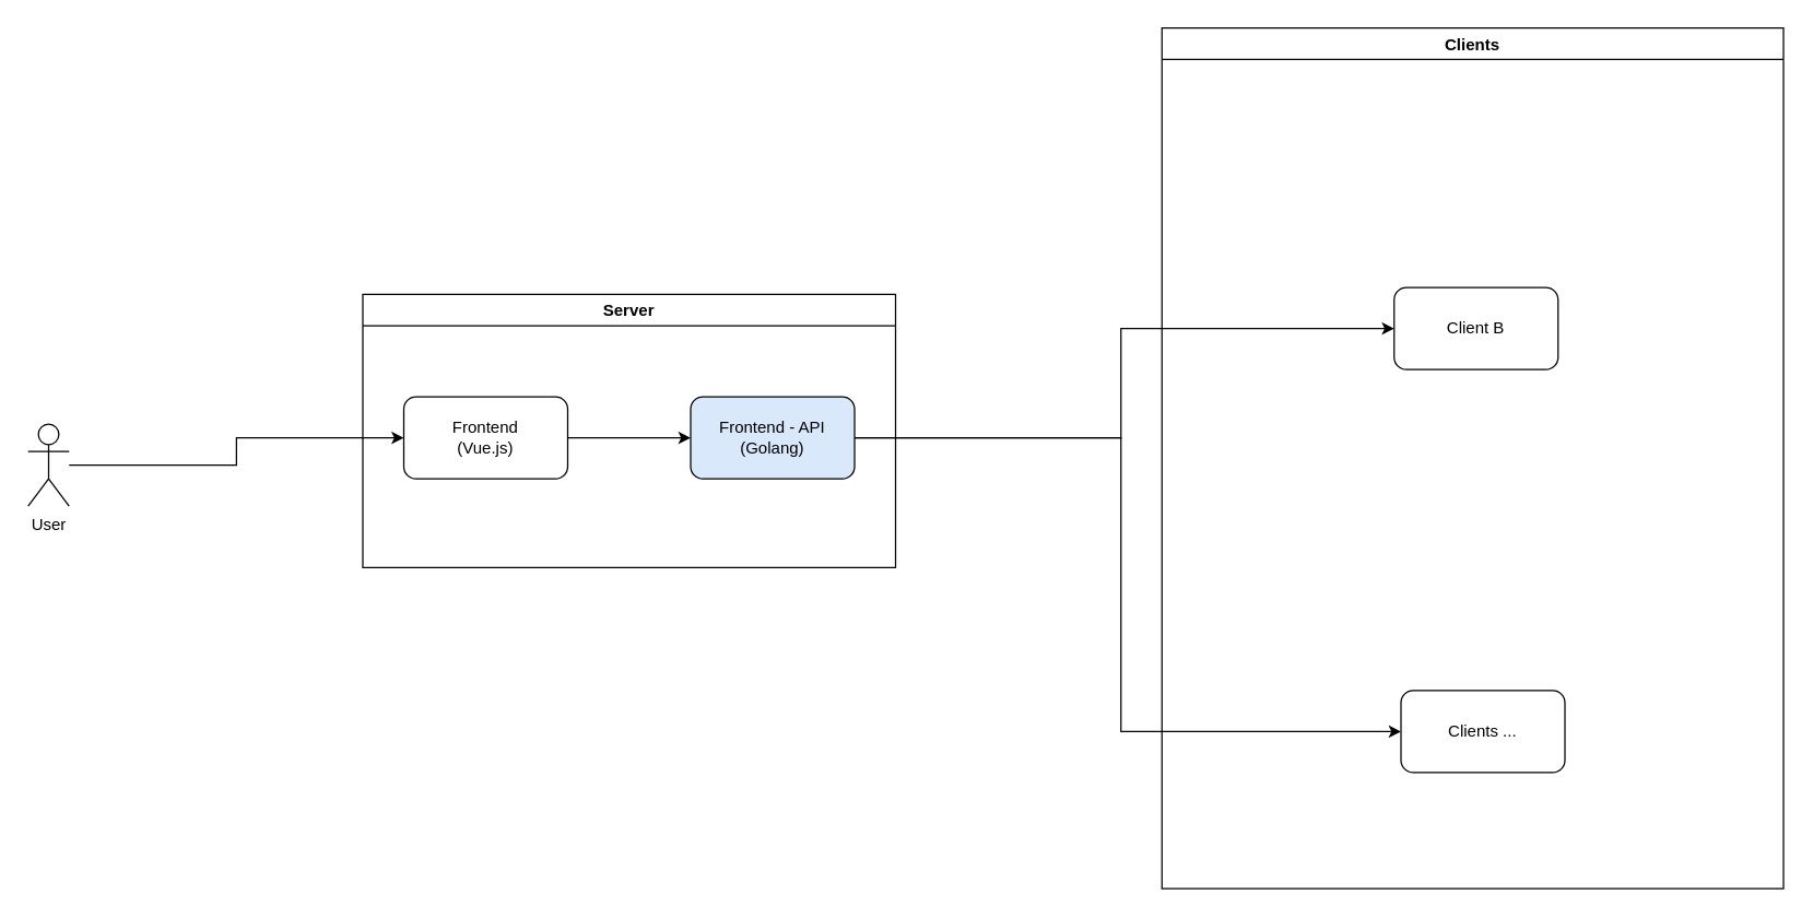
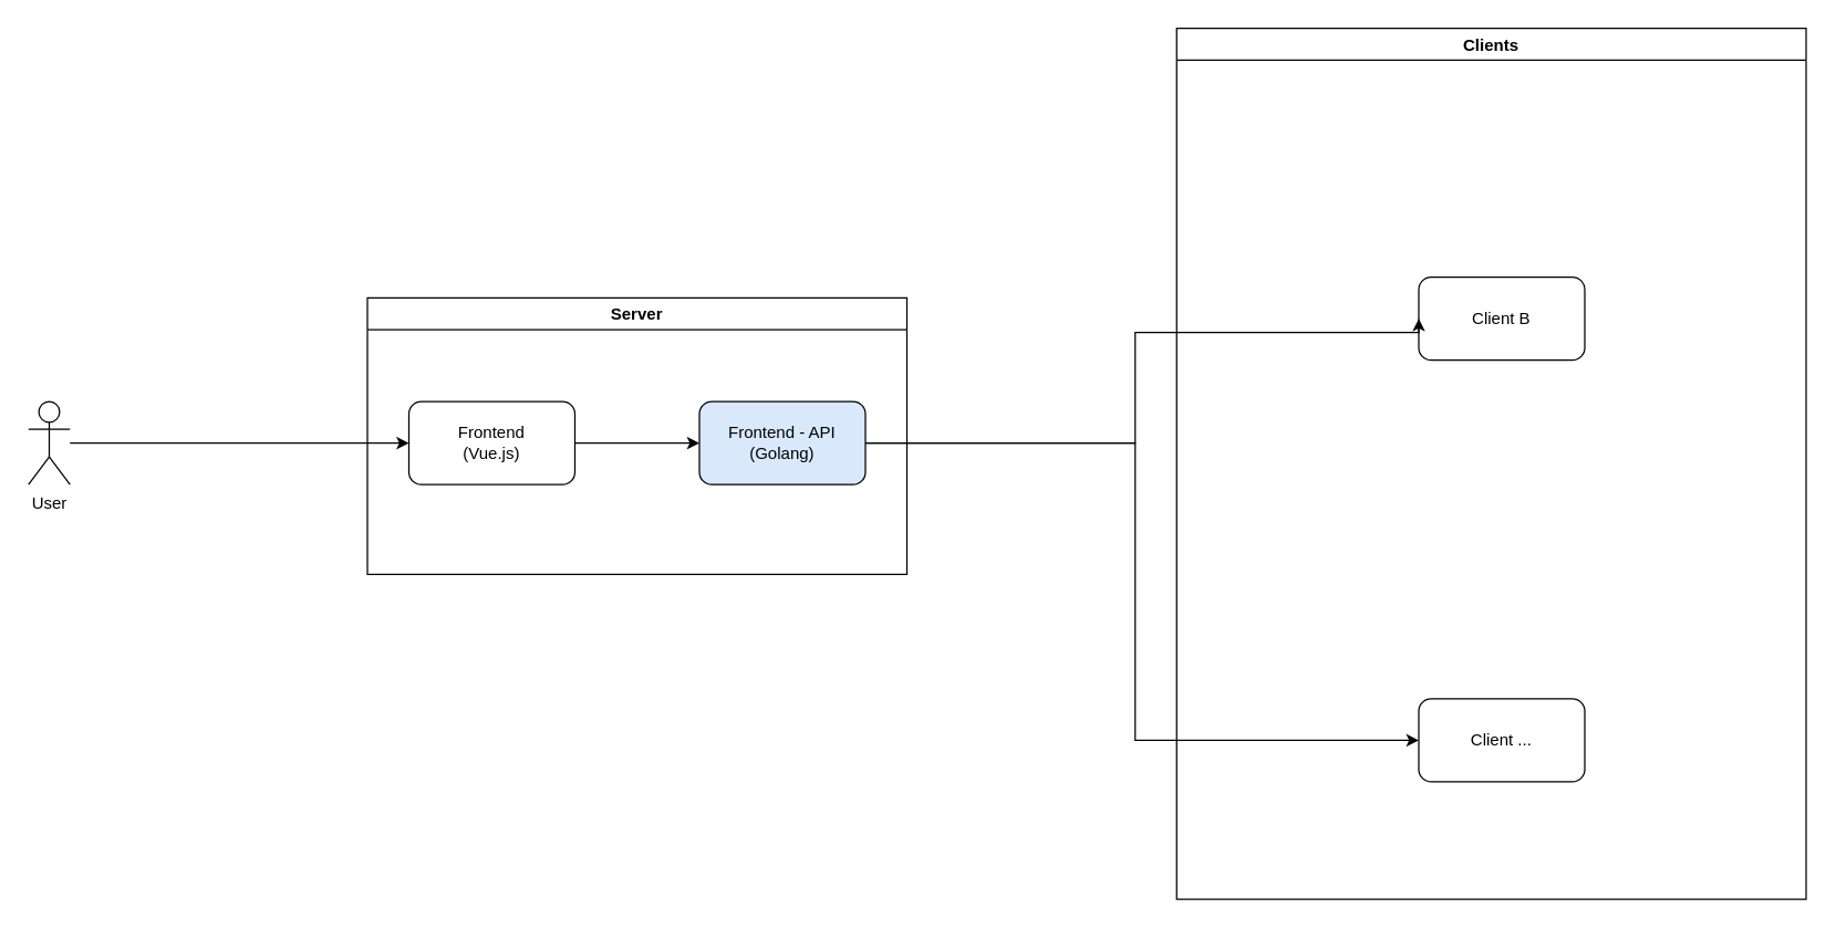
  <mxCell id="0" />
  <mxCell id="1" parent="0" />
  <mxCell id="2" style="edgeStyle=orthogonalEdgeStyle;rounded=0;orthogonalLoop=1;jettySize=auto;html=1;entryX=0;entryY=0.5;entryDx=0;entryDy=0;" edge="1" parent="1" source="3" target="5"><mxGeometry relative="1" as="geometry" /></mxCell>
- <mxCell id="3" value="User" style="shape=umlActor;verticalLabelPosition=bottom;verticalAlign=top;html=1;outlineConnect=0;" vertex="1" parent="1"><mxGeometry x="20" y="310" width="30" height="60" as="geometry" /></mxCell>
+ <mxCell id="3" value="User" style="shape=umlActor;verticalLabelPosition=bottom;verticalAlign=top;html=1;outlineConnect=0;" vertex="1" parent="1"><mxGeometry x="20" y="290" width="30" height="60" as="geometry" /></mxCell>
  <mxCell id="4" value="Server" style="swimlane;" vertex="1" parent="1"><mxGeometry x="265" y="215" width="390" height="200" as="geometry" /></mxCell>
  <mxCell id="5" value="Frontend&lt;br&gt;(Vue.js)" style="rounded=1;whiteSpace=wrap;html=1;" vertex="1" parent="4"><mxGeometry x="30" y="75" width="120" height="60" as="geometry" /></mxCell>
  <mxCell id="6" value="Frontend - API&lt;br&gt;(Golang)" style="rounded=1;whiteSpace=wrap;html=1;fillColor=#dae8fc;" vertex="1" parent="4"><mxGeometry x="240" y="75" width="120" height="60" as="geometry" /></mxCell>
  <mxCell id="7" style="edgeStyle=orthogonalEdgeStyle;rounded=0;orthogonalLoop=1;jettySize=auto;html=1;entryX=0;entryY=0.5;entryDx=0;entryDy=0;" edge="1" parent="4" source="5" target="6"><mxGeometry relative="1" as="geometry" /></mxCell>
  <mxCell id="8" value="Clients" style="swimlane;" vertex="1" parent="1"><mxGeometry x="850" y="20" width="455" height="630" as="geometry" /></mxCell>
- <mxCell id="9" value="Clients ..." style="rounded=1;whiteSpace=wrap;html=1;" vertex="1" parent="8"><mxGeometry x="175" y="485" width="120" height="60" as="geometry" /></mxCell>
- <mxCell id="10" value="Client B" style="rounded=1;whiteSpace=wrap;html=1;" vertex="1" parent="8"><mxGeometry x="170" y="190" width="120" height="60" as="geometry" /></mxCell>
+ <mxCell id="9" value="Client ..." style="rounded=1;whiteSpace=wrap;html=1;" vertex="1" parent="8"><mxGeometry x="175" y="485" width="120" height="60" as="geometry" /></mxCell>
+ <mxCell id="10" value="Client B" style="rounded=1;whiteSpace=wrap;html=1;" vertex="1" parent="8"><mxGeometry x="175" y="180" width="120" height="60" as="geometry" /></mxCell>
  <mxCell id="11" style="edgeStyle=orthogonalEdgeStyle;rounded=0;orthogonalLoop=1;jettySize=auto;html=1;entryX=0;entryY=0.5;entryDx=0;entryDy=0;" edge="1" parent="1" source="6" target="9"><mxGeometry relative="1" as="geometry"><Array as="points"><mxPoint x="820" y="320" /><mxPoint x="820" y="535" /></Array></mxGeometry></mxCell>
  <mxCell id="12" style="edgeStyle=orthogonalEdgeStyle;rounded=0;orthogonalLoop=1;jettySize=auto;html=1;entryX=0;entryY=0.5;entryDx=0;entryDy=0;" edge="1" parent="1" source="6" target="10"><mxGeometry relative="1" as="geometry"><Array as="points"><mxPoint x="820" y="320" /><mxPoint x="820" y="240" /></Array></mxGeometry></mxCell>
